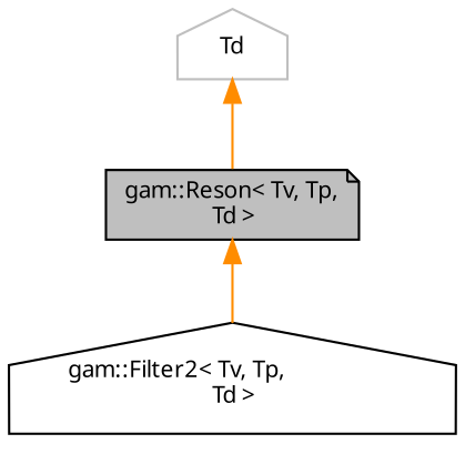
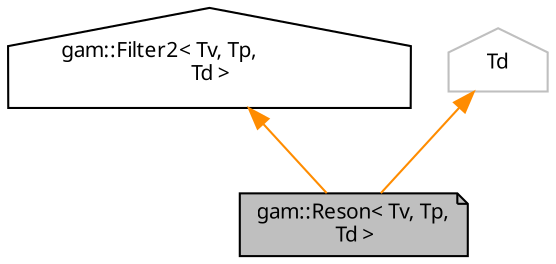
  digraph {
    node [color=black fontname="FreeSans.ttf" fontsize=10 shape=house]
    edge [color=darkorange dir=back fontname="FreeSans.ttf" fontsize=10 labelfontname="FreeSans.ttf" labelfontsize=10 style=solid]
    n1 [fillcolor=grey75 fontcolor=black height=0.2 label="gam::Reson\< Tv, Tp,\l Td \>" shape=note style=filled width=0.4]
    n2 [height=0.2 label="gam::Filter2\< Tv, Tp,\l Td \>" width=0.4]
    n3 [color=grey75 height=0.2 label=Td width=0.4]
-   n1 -> n2
+   n2 -> n1
    n3 -> n1
  }
